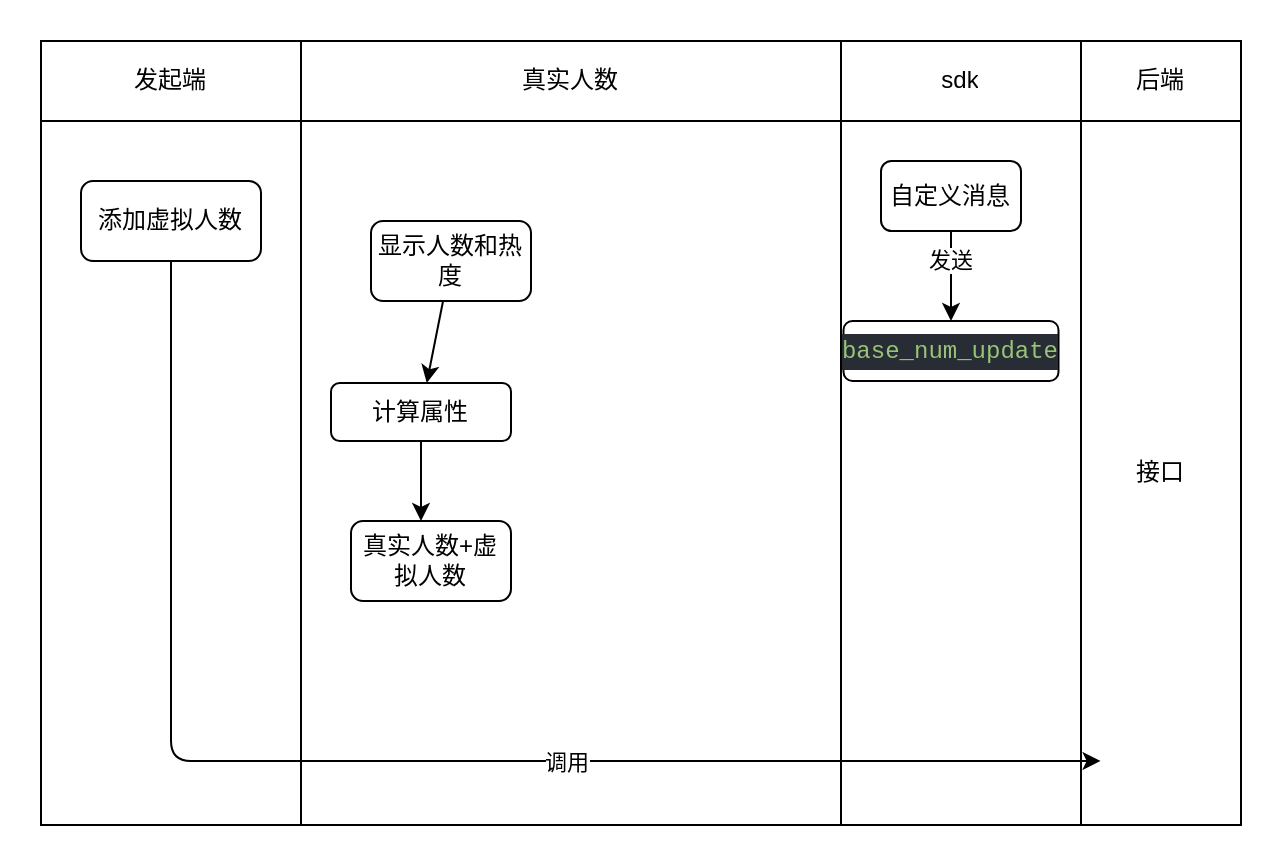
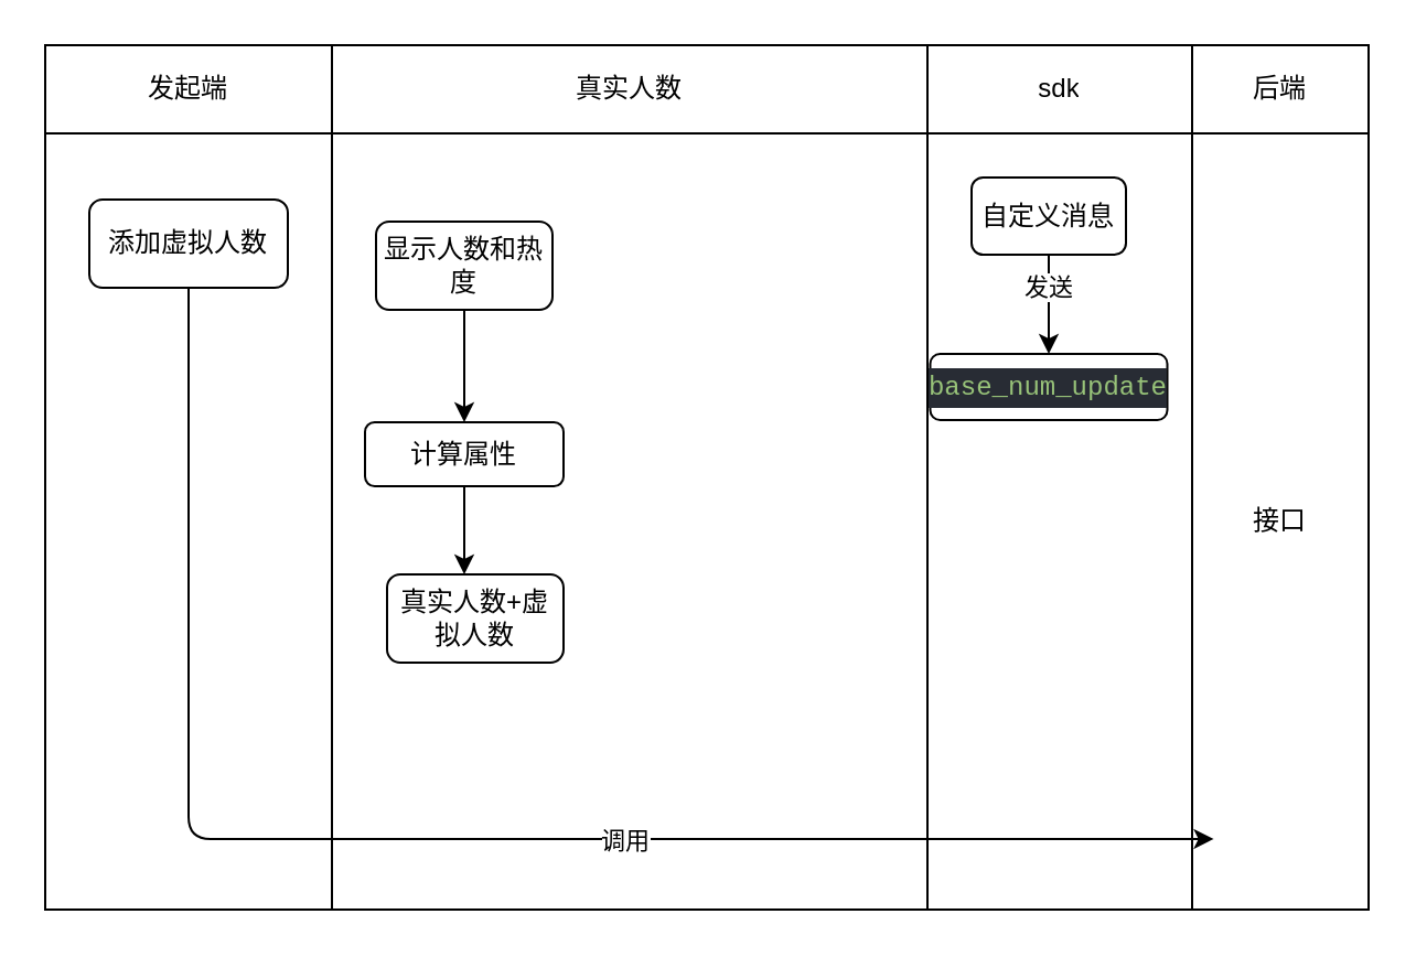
  <mxCell id="0" />
  <mxCell id="1" parent="0" />
  <mxCell id="2" value="" style="shape=table;startSize=0;container=1;collapsible=0;childLayout=tableLayout;" vertex="1" parent="1"><mxGeometry x="20" y="20" width="600" height="392" as="geometry" /></mxCell>
  <mxCell id="3" value="" style="shape=partialRectangle;collapsible=0;dropTarget=0;pointerEvents=0;fillColor=none;top=0;left=0;bottom=0;right=0;points=[[0,0.5],[1,0.5]];portConstraint=eastwest;" vertex="1" parent="2"><mxGeometry width="600" height="40" as="geometry" /></mxCell>
  <mxCell id="4" value="发起端" style="shape=partialRectangle;html=1;whiteSpace=wrap;connectable=0;overflow=hidden;fillColor=none;top=0;left=0;bottom=0;right=0;pointerEvents=1;" vertex="1" parent="3"><mxGeometry width="130" height="40" as="geometry"><mxRectangle width="130" height="40" as="alternateBounds" /></mxGeometry></mxCell>
  <mxCell id="5" value="真实人数" style="shape=partialRectangle;html=1;whiteSpace=wrap;connectable=0;overflow=hidden;fillColor=none;top=0;left=0;bottom=0;right=0;pointerEvents=1;" vertex="1" parent="3"><mxGeometry x="130" width="270" height="40" as="geometry"><mxRectangle width="270" height="40" as="alternateBounds" /></mxGeometry></mxCell>
  <mxCell id="6" value="sdk" style="shape=partialRectangle;html=1;whiteSpace=wrap;connectable=0;overflow=hidden;fillColor=none;top=0;left=0;bottom=0;right=0;pointerEvents=1;" vertex="1" parent="3"><mxGeometry x="400" width="120" height="40" as="geometry"><mxRectangle width="120" height="40" as="alternateBounds" /></mxGeometry></mxCell>
  <mxCell id="7" value="后端" style="shape=partialRectangle;html=1;whiteSpace=wrap;connectable=0;overflow=hidden;fillColor=none;top=0;left=0;bottom=0;right=0;pointerEvents=1;" vertex="1" parent="3"><mxGeometry x="520" width="80" height="40" as="geometry"><mxRectangle width="80" height="40" as="alternateBounds" /></mxGeometry></mxCell>
  <mxCell id="8" value="" style="shape=partialRectangle;collapsible=0;dropTarget=0;pointerEvents=0;fillColor=none;top=0;left=0;bottom=0;right=0;points=[[0,0.5],[1,0.5]];portConstraint=eastwest;" vertex="1" parent="2"><mxGeometry y="40" width="600" height="352" as="geometry" /></mxCell>
  <mxCell id="9" value="" style="shape=partialRectangle;html=1;whiteSpace=wrap;connectable=0;overflow=hidden;fillColor=none;top=0;left=0;bottom=0;right=0;pointerEvents=1;" vertex="1" parent="8"><mxGeometry width="130" height="352" as="geometry"><mxRectangle width="130" height="352" as="alternateBounds" /></mxGeometry></mxCell>
  <mxCell id="10" value="" style="shape=partialRectangle;html=1;whiteSpace=wrap;connectable=0;overflow=hidden;fillColor=none;top=0;left=0;bottom=0;right=0;pointerEvents=1;" vertex="1" parent="8"><mxGeometry x="130" width="270" height="352" as="geometry"><mxRectangle width="270" height="352" as="alternateBounds" /></mxGeometry></mxCell>
  <mxCell id="11" value="" style="shape=partialRectangle;html=1;whiteSpace=wrap;connectable=0;overflow=hidden;fillColor=none;top=0;left=0;bottom=0;right=0;pointerEvents=1;" vertex="1" parent="8"><mxGeometry x="400" width="120" height="352" as="geometry"><mxRectangle width="120" height="352" as="alternateBounds" /></mxGeometry></mxCell>
  <mxCell id="12" value="接口" style="shape=partialRectangle;html=1;whiteSpace=wrap;connectable=0;overflow=hidden;fillColor=none;top=0;left=0;bottom=0;right=0;pointerEvents=1;" vertex="1" parent="8"><mxGeometry x="520" width="80" height="352" as="geometry"><mxRectangle width="80" height="352" as="alternateBounds" /></mxGeometry></mxCell>
  <mxCell id="13" value="" style="edgeStyle=none;html=1;entryX=0.883;entryY=0.909;entryDx=0;entryDy=0;entryPerimeter=0;" edge="1" parent="1" source="15" target="8"><mxGeometry relative="1" as="geometry"><mxPoint x="85" y="210" as="targetPoint" /><Array as="points"><mxPoint x="85" y="380" /></Array></mxGeometry></mxCell>
  <mxCell id="14" value="调用" style="edgeLabel;html=1;align=center;verticalAlign=middle;resizable=0;points=[];" vertex="1" connectable="0" parent="13"><mxGeometry x="0.251" y="-1" relative="1" as="geometry"><mxPoint as="offset" /></mxGeometry></mxCell>
  <mxCell id="15" value="添加虚拟人数" style="rounded=1;whiteSpace=wrap;html=1;" vertex="1" parent="1"><mxGeometry x="40" y="90" width="90" height="40" as="geometry" /></mxCell>
  <mxCell id="16" value="" style="edgeStyle=none;html=1;" edge="1" parent="1" source="18" target="19"><mxGeometry relative="1" as="geometry" /></mxCell>
  <mxCell id="17" value="发送" style="edgeLabel;html=1;align=center;verticalAlign=middle;resizable=0;points=[];" vertex="1" connectable="0" parent="16"><mxGeometry x="-0.393" y="-1" relative="1" as="geometry"><mxPoint as="offset" /></mxGeometry></mxCell>
  <mxCell id="18" value="自定义消息" style="rounded=1;whiteSpace=wrap;html=1;" vertex="1" parent="1"><mxGeometry x="440" y="80" width="70" height="35" as="geometry" /></mxCell>
  <mxCell id="19" value="&lt;div style=&quot;color: rgb(171 , 178 , 191) ; background-color: rgb(40 , 44 , 52) ; font-family: &amp;#34;menlo&amp;#34; , &amp;#34;monaco&amp;#34; , &amp;#34;courier new&amp;#34; , monospace ; line-height: 18px&quot;&gt;&lt;span style=&quot;color: #98c379&quot;&gt;base_num_update&lt;/span&gt;&lt;/div&gt;" style="rounded=1;whiteSpace=wrap;html=1;" vertex="1" parent="1"><mxGeometry x="421.25" y="160" width="107.5" height="30" as="geometry" /></mxCell>
  <mxCell id="20" value="" style="edgeStyle=none;html=1;" edge="1" parent="1" source="21" target="23"><mxGeometry relative="1" as="geometry"><mxPoint x="210" y="220" as="targetPoint" /></mxGeometry></mxCell>
- <mxCell id="21" value="显示人数和热度" style="rounded=1;whiteSpace=wrap;html=1;" vertex="1" parent="1"><mxGeometry x="185" y="110" width="80" height="40" as="geometry" /></mxCell>
+ <mxCell id="21" value="显示人数和热度" style="rounded=1;whiteSpace=wrap;html=1;" vertex="1" parent="1"><mxGeometry x="170" y="100" width="80" height="40" as="geometry" /></mxCell>
  <mxCell id="22" value="" style="edgeStyle=none;html=1;" edge="1" parent="1" source="23"><mxGeometry relative="1" as="geometry"><mxPoint x="210" y="260" as="targetPoint" /></mxGeometry></mxCell>
  <mxCell id="23" value="计算属性" style="rounded=1;whiteSpace=wrap;html=1;" vertex="1" parent="1"><mxGeometry x="165" y="191" width="90" height="29" as="geometry" /></mxCell>
  <mxCell id="24" value="真实人数+虚拟人数" style="rounded=1;whiteSpace=wrap;html=1;" vertex="1" parent="1"><mxGeometry x="175" y="260" width="80" height="40" as="geometry" /></mxCell>
